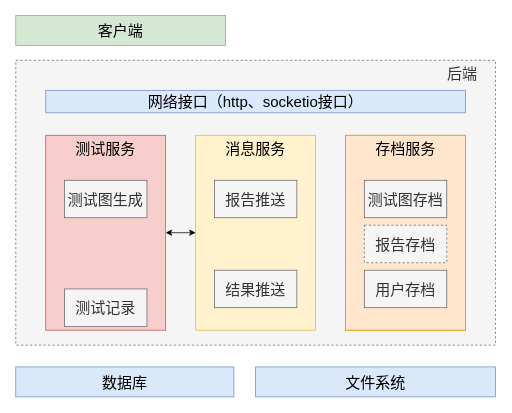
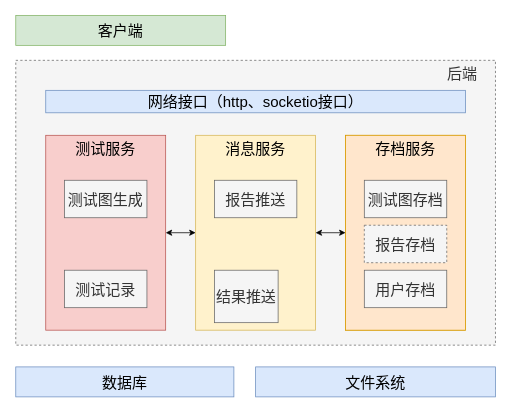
  <mxCell id="0" />
  <mxCell id="1" parent="0" />
  <mxCell id="2" value="后端&amp;nbsp; &amp;nbsp;&amp;nbsp;" style="rounded=0;whiteSpace=wrap;html=1;fontSize=20;dashed=1;fillColor=#f5f5f5;fontColor=#333333;strokeColor=#666666;verticalAlign=top;align=right;" vertex="1" parent="1"><mxGeometry x="20" y="80" width="640" height="380" as="geometry" /></mxCell>
  <mxCell id="3" value="网络接口（http、socketio接口）" style="rounded=0;whiteSpace=wrap;html=1;fontSize=20;fillColor=#dae8fc;strokeColor=#6c8ebf;" vertex="1" parent="1"><mxGeometry x="60" y="120" width="560" height="30" as="geometry" /></mxCell>
  <mxCell id="4" value="客户端" style="rounded=0;whiteSpace=wrap;html=1;fontSize=20;fillColor=#d5e8d4;strokeColor=#82b366;" vertex="1" parent="1"><mxGeometry x="20" y="20" width="280" height="40" as="geometry" /></mxCell>
  <mxCell id="5" style="edgeStyle=orthogonalEdgeStyle;rounded=0;orthogonalLoop=1;jettySize=auto;html=1;entryX=0;entryY=0.5;entryDx=0;entryDy=0;fontSize=20;startArrow=classic;startFill=1;" edge="1" parent="1" source="15" target="12"><mxGeometry relative="1" as="geometry" /></mxCell>
+ <mxCell id="6" style="edgeStyle=orthogonalEdgeStyle;rounded=0;orthogonalLoop=1;jettySize=auto;html=1;entryX=0;entryY=0.5;entryDx=0;entryDy=0;fontSize=20;startArrow=classic;startFill=1;" edge="1" parent="1" source="12" target="8"><mxGeometry relative="1" as="geometry" /></mxCell>
  <mxCell id="7" value="" style="group;fillColor=#ffe6cc;strokeColor=#d79b00;container=0;" vertex="1" connectable="0" parent="1"><mxGeometry x="460" y="180" width="160" height="260" as="geometry" /></mxCell>
  <mxCell id="8" value="存档服务" style="rounded=0;whiteSpace=wrap;html=1;fontSize=20;verticalAlign=top;fillColor=#ffe6cc;strokeColor=#d79b00;" vertex="1" parent="1"><mxGeometry x="460" y="180" width="160" height="260" as="geometry" /></mxCell>
  <mxCell id="9" value="测试图存档" style="rounded=0;whiteSpace=wrap;html=1;fontSize=20;fillColor=#f5f5f5;fontColor=#333333;strokeColor=#666666;" vertex="1" parent="1"><mxGeometry x="485" y="240" width="110" height="50" as="geometry" /></mxCell>
  <mxCell id="10" value="报告存档" style="rounded=0;whiteSpace=wrap;html=1;fontSize=20;fillColor=#f5f5f5;fontColor=#333333;strokeColor=#666666;dashed=1;" vertex="1" parent="1"><mxGeometry x="485" y="300" width="110" height="50" as="geometry" /></mxCell>
  <mxCell id="11" value="用户存档" style="rounded=0;whiteSpace=wrap;html=1;fontSize=20;fillColor=#f5f5f5;fontColor=#333333;strokeColor=#666666;" vertex="1" parent="1"><mxGeometry x="485" y="360" width="110" height="50" as="geometry" /></mxCell>
  <mxCell id="12" value="消息服务" style="rounded=0;whiteSpace=wrap;html=1;fontSize=20;verticalAlign=top;fillColor=#fff2cc;strokeColor=#d6b656;" vertex="1" parent="1"><mxGeometry x="260" y="180" width="160" height="260" as="geometry" /></mxCell>
  <mxCell id="13" value="报告推送" style="rounded=0;whiteSpace=wrap;html=1;fontSize=20;fillColor=#f5f5f5;strokeColor=#666666;fontColor=#333333;" vertex="1" parent="1"><mxGeometry x="285" y="240" width="110" height="50" as="geometry" /></mxCell>
- <mxCell id="14" value="结果推送" style="rounded=0;whiteSpace=wrap;html=1;fontSize=20;fillColor=#f5f5f5;strokeColor=#666666;fontColor=#333333;" vertex="1" parent="1"><mxGeometry x="285" y="360" width="110" height="50" as="geometry" /></mxCell>
+ <mxCell id="14" value="结果推送" style="rounded=0;whiteSpace=wrap;html=1;fontSize=20;fillColor=#f5f5f5;strokeColor=#666666;fontColor=#333333;" vertex="1" parent="1"><mxGeometry x="285" y="360" width="85" height="70" as="geometry" /></mxCell>
  <mxCell id="15" value="测试服务" style="rounded=0;whiteSpace=wrap;html=1;fontSize=20;verticalAlign=top;fillColor=#f8cecc;strokeColor=#b85450;" vertex="1" parent="1"><mxGeometry x="60" y="180" width="160" height="260" as="geometry" /></mxCell>
  <mxCell id="16" value="测试图生成" style="rounded=0;whiteSpace=wrap;html=1;fontSize=20;fillColor=#f5f5f5;fontColor=#333333;strokeColor=#666666;" vertex="1" parent="1"><mxGeometry x="85" y="240" width="110" height="50" as="geometry" /></mxCell>
- <mxCell id="17" value="测试记录" style="rounded=0;whiteSpace=wrap;html=1;fontSize=20;fillColor=#f5f5f5;fontColor=#333333;strokeColor=#666666;" vertex="1" parent="1"><mxGeometry x="85" y="385" width="110" height="50" as="geometry" /></mxCell>
+ <mxCell id="17" value="测试记录" style="rounded=0;whiteSpace=wrap;html=1;fontSize=20;fillColor=#f5f5f5;fontColor=#333333;strokeColor=#666666;" vertex="1" parent="1"><mxGeometry x="85" y="360" width="110" height="50" as="geometry" /></mxCell>
  <mxCell id="18" value="数据库" style="rounded=0;whiteSpace=wrap;html=1;fontSize=20;fillColor=#dae8fc;strokeColor=#6c8ebf;" vertex="1" parent="1"><mxGeometry x="20" y="489" width="291" height="40" as="geometry" /></mxCell>
  <mxCell id="19" value="文件系统" style="rounded=0;whiteSpace=wrap;html=1;fontSize=20;fillColor=#dae8fc;strokeColor=#6c8ebf;" vertex="1" parent="1"><mxGeometry x="340" y="489" width="320" height="40" as="geometry" /></mxCell>
